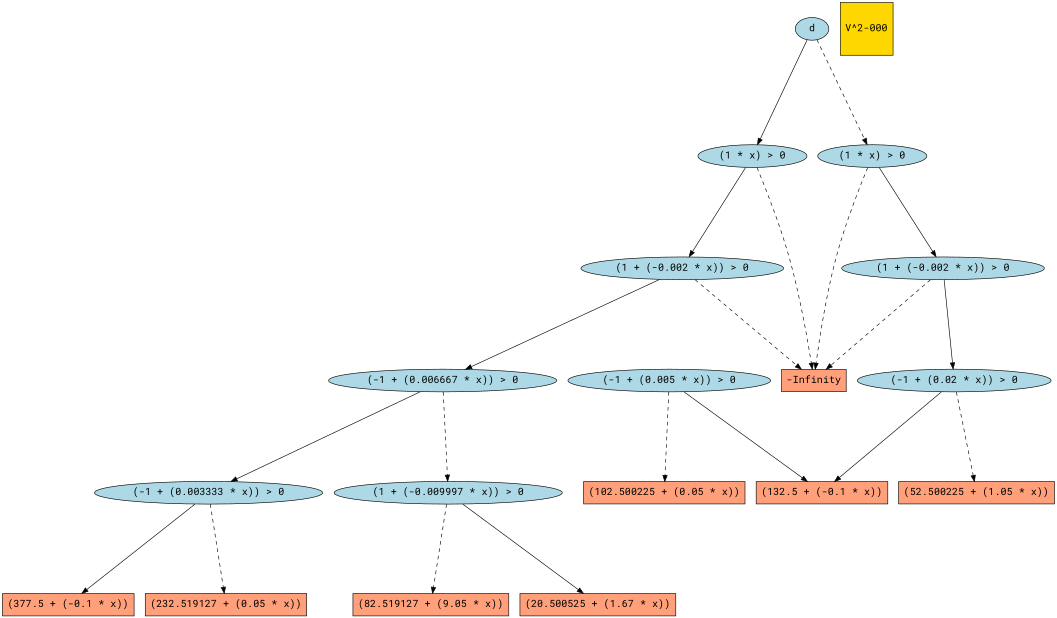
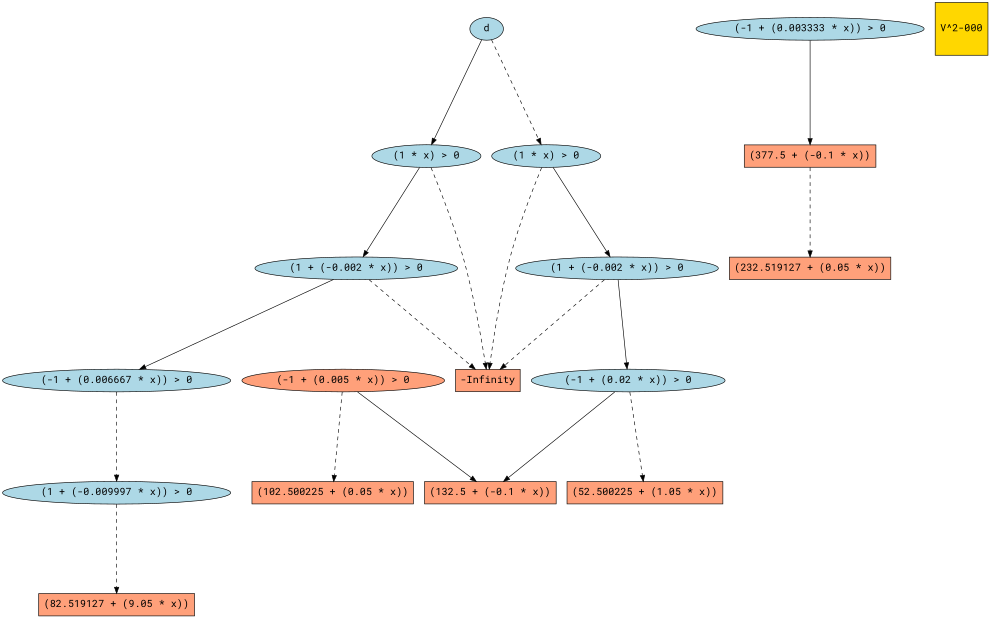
  digraph {
    fontname="Roboto Mono"
    fontsize=16
    ranksep=2.00
    node [color=black fillcolor=lightblue fontname="Roboto Mono" fontsize=16 shape=ellipse style=filled]
    edge [color=black fontname="Roboto Mono" style=solid]
    n1 [fillcolor=lightsalmon label="(52.500225 + (1.05 * x))" shape=box]
    n2 [fillcolor=lightsalmon label="(377.5 + (-0.1 * x))" shape=box]
    n3 [label=d]
    n4 [label="(1 * x) > 0"]
    n5 [label="(1 * x) > 0"]
    n6 [label="(1 + (-0.002 * x)) > 0"]
    n7 [fillcolor=lightsalmon label="-Infinity" shape=box]
    n8 [label="(1 + (-0.002 * x)) > 0"]
    n9 [fillcolor=lightsalmon label="(102.500225 + (0.05 * x))" shape=box]
    n10 [label="(-1 + (0.006667 * x)) > 0"]
    n11 [label="(-1 + (0.003333 * x)) > 0"]
    n12 [label="(1 + (-0.009997 * x)) > 0"]
-   n13 [label="(-1 + (0.005 * x)) > 0"]
+   n13 [fillcolor=lightsalmon label="(-1 + (0.005 * x)) > 0"]
    n14 [fillcolor=lightsalmon label="(132.5 + (-0.1 * x))" shape=box]
    n15 [fillcolor=lightsalmon label="(232.519127 + (0.05 * x))" shape=box]
    n16 [fillcolor=lightsalmon label="(82.519127 + (9.05 * x))" shape=box]
    n17 [label="(-1 + (0.02 * x)) > 0"]
-   n18 [fillcolor=lightsalmon label="(20.500525 + (1.67 * x))" shape=box]
    n19 [fillcolor=gold1 label="V^2-000" shape=square]
    n3 -> n4
    n3 -> n5 [style=dashed]
    n4 -> n6
    n4 -> n7 [style=dashed]
    n5 -> n7 [style=dashed]
    n5 -> n8
    n6 -> n7 [style=dashed]
    n6 -> n10
    n8 -> n7 [style=dashed]
    n8 -> n17
-   n10 -> n11
    n10 -> n12 [style=dashed]
    n11 -> n2
-   n11 -> n15 [style=dashed]
+   n2 -> n15 [style=dashed]
    n12 -> n16 [style=dashed]
-   n12 -> n18
    n13 -> n9 [style=dashed]
    n13 -> n14
    n17 -> n1 [style=dashed]
    n17 -> n14
  }
